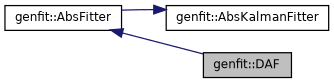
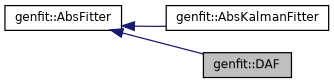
  digraph {
    rankdir=LR
    node [color=black fillcolor=white fontname=Helvetica fontsize=10 shape=record style=filled]
    edge [color=midnightblue dir=back fontname=Helvetica fontsize=10 labelfontname=Helvetica labelfontsize=10 style=solid]
    n1 [fillcolor=grey75 fontcolor=black height=0.2 label="genfit::DAF" width=0.4]
    n2 [height=0.2 label="genfit::AbsKalmanFitter" width=0.4]
    n3 [height=0.2 label="genfit::AbsFitter" width=0.4]
    n3 -> n1
-   n2 -> n3
+   n3 -> n2
  }
